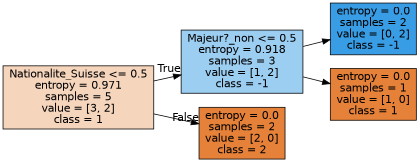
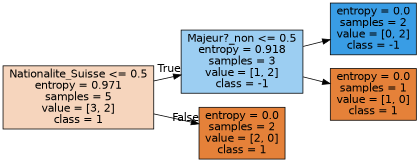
  digraph {
    rankdir=LR
    node [color=black fillcolor="#e58139" fontname=helvetica shape=box style=filled]
    edge [fontname=helvetica]
    n1 [fillcolor="#f6d5bd" label="Nationalite_Suisse <= 0.5\nentropy = 0.971\nsamples = 5\nvalue = [3, 2]\nclass = 1"]
    n2 [fillcolor="#9ccef2" label="Majeur?_non <= 0.5\nentropy = 0.918\nsamples = 3\nvalue = [1, 2]\nclass = -1"]
-   n3 [label="entropy = 0.0\nsamples = 2\nvalue = [2, 0]\nclass = 2"]
+   n3 [label="entropy = 0.0\nsamples = 2\nvalue = [2, 0]\nclass = 1"]
    n4 [fillcolor="#399de5" label="entropy = 0.0\nsamples = 2\nvalue = [0, 2]\nclass = -1"]
    n5 [label="entropy = 0.0\nsamples = 1\nvalue = [1, 0]\nclass = 1"]
    n1 -> n2 [headlabel=True labelangle=45 labeldistance=2.5]
    n1 -> n3 [headlabel=False labelangle=-45 labeldistance=2.5]
    n2 -> n4
    n2 -> n5
  }
